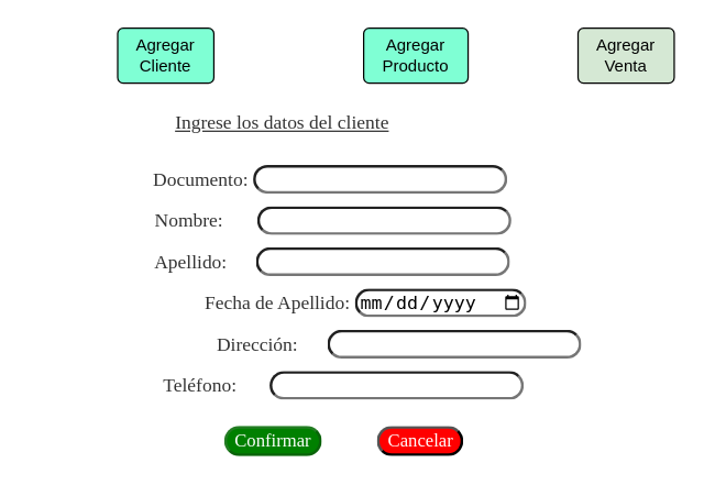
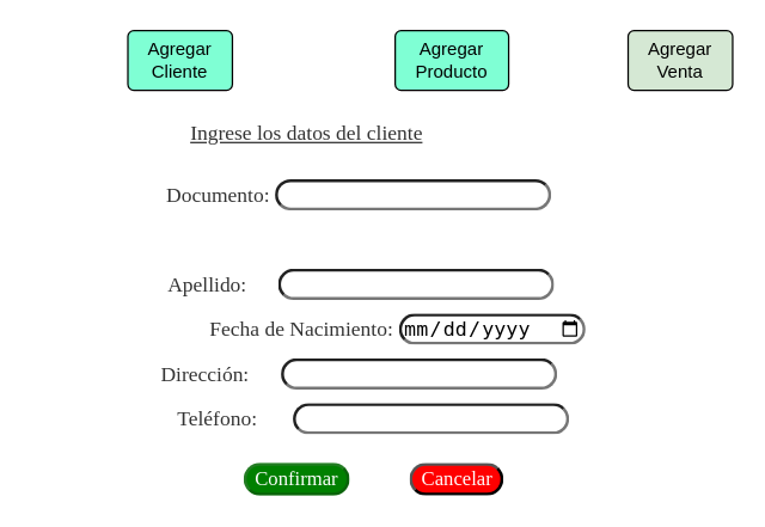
  <mxCell id="0" />
  <mxCell id="1" parent="0" />
  <mxCell id="2" value="Agregar&lt;br&gt;Producto" style="rounded=1;arcSize=10;whiteSpace=wrap;html=1;align=center;fillColor=#7fffd4;" parent="1" vertex="1"><mxGeometry x="264" y="20" width="76" height="40" as="geometry" /></mxCell>
  <mxCell id="3" value="Agregar&lt;br&gt;Venta" style="rounded=1;arcSize=10;whiteSpace=wrap;html=1;align=center;fillColor=#d5e8d4;" parent="1" vertex="1"><mxGeometry x="420" y="20" width="70" height="40" as="geometry" /></mxCell>
  <mxCell id="4" value="Agregar&lt;br&gt;Cliente" style="rounded=1;arcSize=10;whiteSpace=wrap;html=1;align=center;fillColor=#7fffd4;" parent="1" vertex="1"><mxGeometry x="85" y="20" width="70" height="40" as="geometry" /></mxCell>
  <mxCell id="5" value="&lt;u style=&quot;font-family: &amp;#34;verdana&amp;#34; ; color: rgb(51 , 51 , 51) ; font-size: 14px&quot;&gt;Ingrese los datos del cliente&lt;/u&gt;" style="text;html=1;strokeColor=none;fillColor=none;align=center;verticalAlign=middle;whiteSpace=wrap;rounded=0;" parent="1" vertex="1"><mxGeometry x="80" y="80" width="250" height="20" as="geometry" /></mxCell>
  <mxCell id="6" value="&#10;&#10;&lt;label style=&quot;font-family: verdana; text-align: center; color: rgb(51, 51, 51); font-size: 14px; font-style: normal; font-weight: 400; letter-spacing: normal; text-indent: 0px; text-transform: none; word-spacing: 0px;&quot;&gt;Documento:&lt;span&gt;&amp;nbsp;&lt;/span&gt;&lt;/label&gt;&lt;input type=&quot;number&quot; min=&quot;0&quot; class=&quot;ng-untouched ng-pristine ng-invalid&quot; style=&quot;border-radius: 30px;&quot;&gt;&#10;&#10;" style="text;html=1;strokeColor=none;fillColor=none;align=center;verticalAlign=middle;whiteSpace=wrap;rounded=0;fontStyle=1" parent="1" vertex="1"><mxGeometry x="100" y="120" width="280" height="20" as="geometry" /></mxCell>
- <mxCell id="7" value="&lt;label style=&quot;font-family: &amp;#34;verdana&amp;#34; ; text-align: center ; color: rgb(51 , 51 , 51) ; font-size: 14px ; font-style: normal ; font-weight: 400 ; letter-spacing: normal ; text-indent: 0px ; text-transform: none ; word-spacing: 0px&quot;&gt;Nombre:&amp;nbsp; &amp;nbsp; &amp;nbsp; &amp;nbsp;&lt;/label&gt;&lt;input type=&quot;text&quot; class=&quot;ng-untouched ng-pristine ng-invalid&quot; style=&quot;border-radius: 30px&quot;&gt;" style="text;html=1;strokeColor=none;fillColor=none;align=center;verticalAlign=middle;whiteSpace=wrap;rounded=0;" parent="1" vertex="1"><mxGeometry x="40" y="150" width="404" height="20" as="geometry" /></mxCell>
  <mxCell id="8" value="&lt;label style=&quot;font-family: &amp;#34;verdana&amp;#34; ; color: rgb(51 , 51 , 51) ; font-size: 14px&quot;&gt;Apellido:&amp;nbsp; &amp;nbsp; &amp;nbsp;&amp;nbsp;&lt;/label&gt;&lt;input type=&quot;text&quot; class=&quot;ng-untouched ng-pristine ng-invalid&quot; style=&quot;border-radius: 30px&quot;&gt;" style="text;html=1;strokeColor=none;fillColor=none;align=center;verticalAlign=middle;whiteSpace=wrap;rounded=0;" parent="1" vertex="1"><mxGeometry x="49" y="180" width="385" height="20" as="geometry" /></mxCell>
- <mxCell id="9" value="&lt;label style=&quot;font-family: &amp;#34;verdana&amp;#34; ; color: rgb(51 , 51 , 51) ; font-size: 14px&quot;&gt;Fecha de Apellido:&amp;nbsp;&lt;/label&gt;&lt;input type=&quot;date&quot; class=&quot;ng-untouched ng-pristine ng-invalid&quot; style=&quot;border-radius: 30px&quot;&gt;" style="text;html=1;strokeColor=none;fillColor=none;align=center;verticalAlign=middle;whiteSpace=wrap;rounded=0;" parent="1" vertex="1"><mxGeometry x="106" y="210" width="320" height="20" as="geometry" /></mxCell>
- <mxCell id="10" value="&lt;label style=&quot;font-family: &amp;#34;verdana&amp;#34; ; color: rgb(51 , 51 , 51) ; font-size: 14px&quot;&gt;Dirección:&amp;nbsp; &amp;nbsp; &amp;nbsp;&amp;nbsp;&lt;/label&gt;&lt;input type=&quot;text&quot; class=&quot;ng-untouched ng-pristine ng-invalid&quot; style=&quot;border-radius: 30px&quot;&gt;" style="text;html=1;strokeColor=none;fillColor=none;align=center;verticalAlign=middle;whiteSpace=wrap;rounded=0;" parent="1" vertex="1"><mxGeometry x="150" y="240" width="280" height="20" as="geometry" /></mxCell>
+ <mxCell id="9" value="&lt;label style=&quot;font-family: &amp;#34;verdana&amp;#34; ; color: rgb(51 , 51 , 51) ; font-size: 14px&quot;&gt;Fecha de Nacimiento:&amp;nbsp;&lt;/label&gt;&lt;input type=&quot;date&quot; class=&quot;ng-untouched ng-pristine ng-invalid&quot; style=&quot;border-radius: 30px&quot;&gt;" style="text;html=1;strokeColor=none;fillColor=none;align=center;verticalAlign=middle;whiteSpace=wrap;rounded=0;" parent="1" vertex="1"><mxGeometry x="106" y="210" width="320" height="20" as="geometry" /></mxCell>
+ <mxCell id="10" value="&lt;label style=&quot;font-family: &amp;#34;verdana&amp;#34; ; color: rgb(51 , 51 , 51) ; font-size: 14px&quot;&gt;Dirección:&amp;nbsp; &amp;nbsp; &amp;nbsp;&amp;nbsp;&lt;/label&gt;&lt;input type=&quot;text&quot; class=&quot;ng-untouched ng-pristine ng-invalid&quot; style=&quot;border-radius: 30px&quot;&gt;" style="text;html=1;strokeColor=none;fillColor=none;align=center;verticalAlign=middle;whiteSpace=wrap;rounded=0;" parent="1" vertex="1"><mxGeometry x="100" y="240" width="280" height="20" as="geometry" /></mxCell>
  <mxCell id="11" value="&lt;label style=&quot;font-family: &amp;#34;verdana&amp;#34; ; color: rgb(51 , 51 , 51) ; font-size: 14px&quot;&gt;Teléfono:&amp;nbsp; &amp;nbsp; &amp;nbsp; &amp;nbsp;&lt;/label&gt;&lt;input type=&quot;number&quot; min=&quot;0&quot; class=&quot;ng-untouched ng-pristine ng-invalid&quot; style=&quot;border-radius: 30px&quot;&gt;" style="text;html=1;strokeColor=none;fillColor=none;align=center;verticalAlign=middle;whiteSpace=wrap;rounded=0;" parent="1" vertex="1"><mxGeometry x="20" y="270" width="460" height="20" as="geometry" /></mxCell>
  <mxCell id="12" value="&lt;button type=&quot;submit&quot; class=&quot;aceptar&quot; disabled=&quot;&quot; style=&quot;margin: 20px ; border-radius: 30px ; font-family: &amp;#34;verdana&amp;#34; ; background-color: green ; color: white&quot;&gt;Confirmar&lt;/button&gt;&lt;button type=&quot;reset&quot; class=&quot;cancelar&quot; style=&quot;margin: 20px ; border-radius: 30px ; font-family: &amp;#34;verdana&amp;#34; ; background-color: red ; color: white&quot;&gt;Cancelar&lt;/button&gt;" style="text;html=1;strokeColor=none;fillColor=none;align=center;verticalAlign=middle;whiteSpace=wrap;rounded=0;" parent="1" vertex="1"><mxGeometry x="90" y="310" width="320" height="20" as="geometry" /></mxCell>
